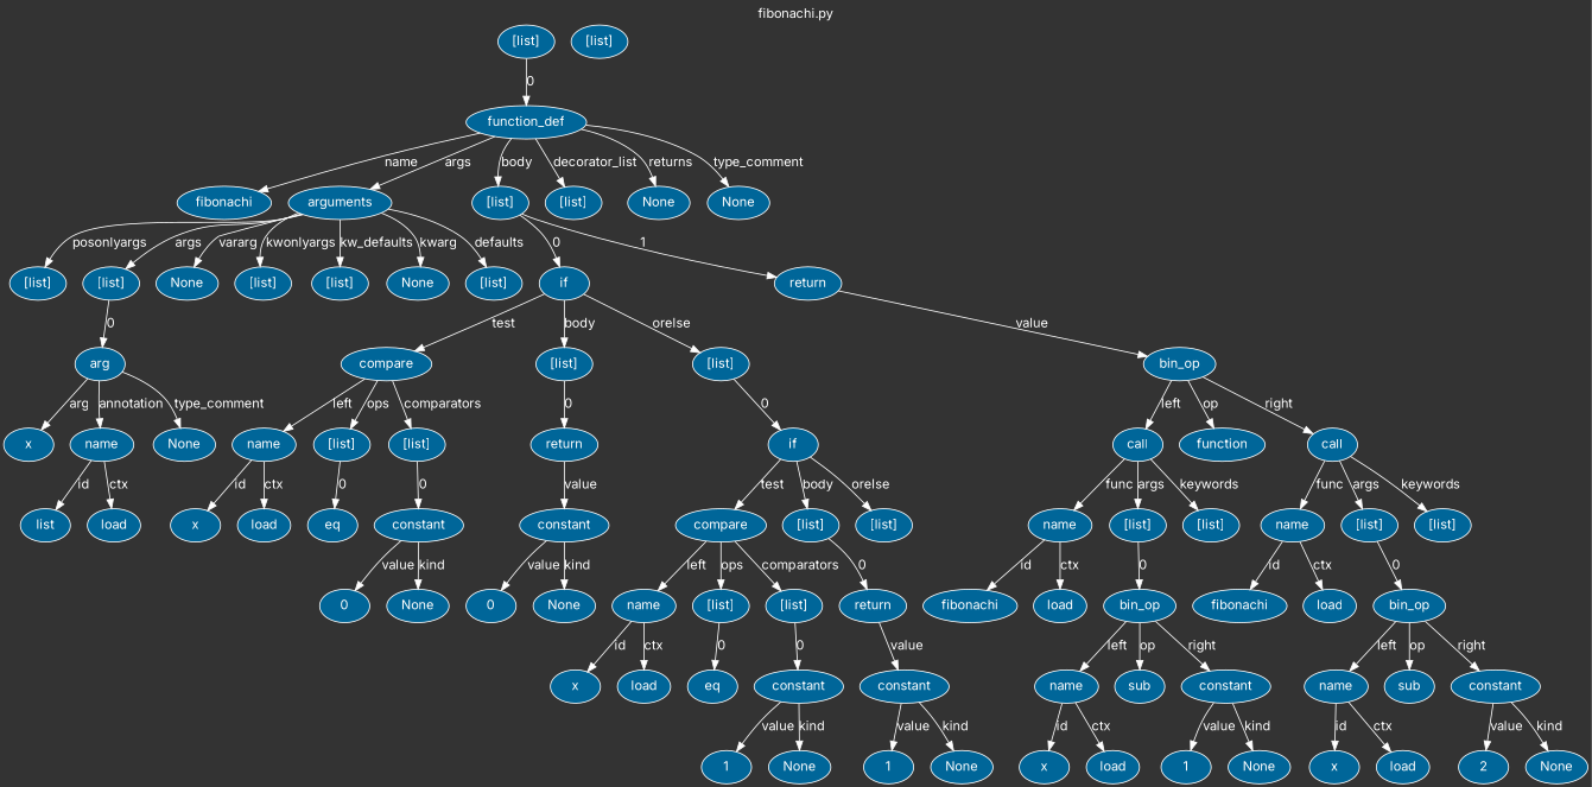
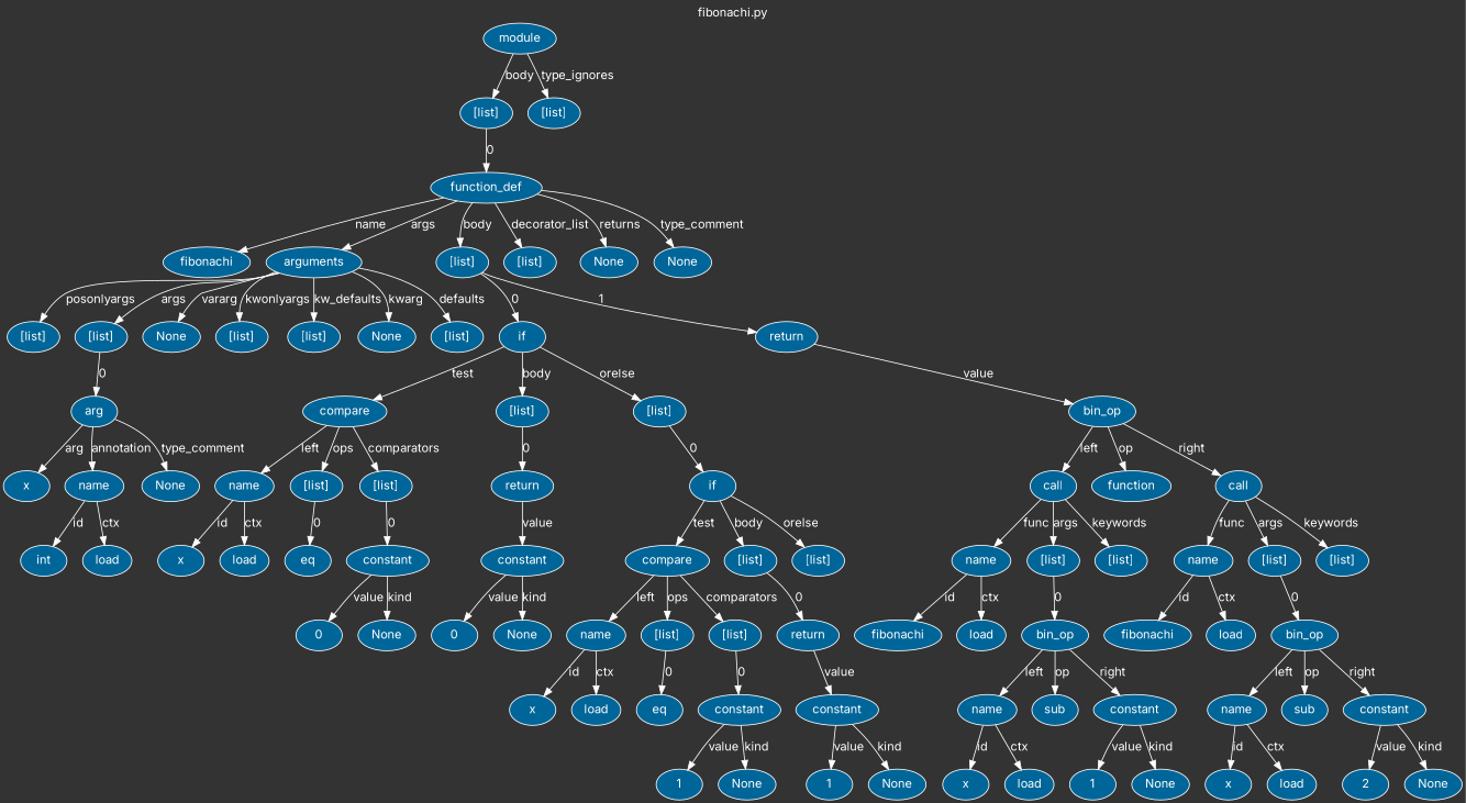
  digraph {
    bgcolor="#333333"
    fontcolor=white
    fontname=Inter
    label="fibonachi.py"
    labelloc=t
    node [color=white fillcolor="#006699" fontcolor=white fontname=Inter style=filled]
    edge [color=white fontcolor=white fontname=Inter]
+   n1 [label=module]
    n2 [label="[list]"]
    n3 [label="[list]"]
    n4 [label=function_def]
    n5 [label=fibonachi]
    n6 [label=arguments]
    n7 [label="[list]"]
    n8 [label="[list]"]
    n9 [label=None]
    n10 [label=None]
    n11 [label="[list]"]
    n12 [label="[list]"]
    n13 [label=None]
    n14 [label="[list]"]
    n15 [label="[list]"]
    n16 [label=None]
    n17 [label="[list]"]
    n18 [label=if]
    n19 [label=return]
    n20 [label=arg]
    n21 [label=x]
    n22 [label=name]
    n23 [label=None]
-   n24 [label=list]
+   n24 [label=int]
    n25 [label=load]
    n26 [label=compare]
    n27 [label="[list]"]
    n28 [label="[list]"]
    n29 [label=bin_op]
    n30 [label=name]
    n31 [label="[list]"]
    n32 [label="[list]"]
    n33 [label=return]
    n34 [label=if]
    n35 [label=x]
    n36 [label=load]
    n37 [label=eq]
    n38 [label=constant]
    n39 [label=0]
    n40 [label=None]
    n41 [label=constant]
    n42 [label=0]
    n43 [label=None]
    n44 [label=compare]
    n45 [label="[list]"]
    n46 [label="[list]"]
    n47 [label=name]
    n48 [label="[list]"]
    n49 [label="[list]"]
    n50 [label=return]
    n51 [label=x]
    n52 [label=load]
    n53 [label=eq]
    n54 [label=constant]
    n55 [label=1]
    n56 [label=None]
    n57 [label=constant]
    n58 [label=1]
    n59 [label=None]
    n60 [label=call]
    n61 [label=function]
    n62 [label=call]
    n63 [label=name]
    n64 [label="[list]"]
    n65 [label="[list]"]
    n66 [label=name]
    n67 [label="[list]"]
    n68 [label="[list]"]
    n69 [label=fibonachi]
    n70 [label=load]
    n71 [label=bin_op]
    n72 [label=name]
    n73 [label=sub]
    n74 [label=constant]
    n75 [label=x]
    n76 [label=load]
    n77 [label=1]
    n78 [label=None]
    n79 [label=fibonachi]
    n80 [label=load]
    n81 [label=bin_op]
    n82 [label=name]
    n83 [label=sub]
    n84 [label=constant]
    n85 [label=x]
    n86 [label=load]
    n87 [label=2]
    n88 [label=None]
+   n1 -> n2 [label=body]
+   n1 -> n3 [label=type_ignores]
    n2 -> n4 [label=0]
    n4 -> n5 [label=name]
    n4 -> n6 [label=args]
    n4 -> n7 [label=body]
    n4 -> n8 [label=decorator_list]
    n4 -> n9 [label=returns]
    n4 -> n10 [label=type_comment]
    n6 -> n11 [label=posonlyargs]
    n6 -> n12 [label=args]
    n6 -> n13 [label=vararg]
    n6 -> n14 [label=kwonlyargs]
    n6 -> n15 [label=kw_defaults]
    n6 -> n16 [label=kwarg]
    n6 -> n17 [label=defaults]
    n7 -> n18 [label=0]
    n7 -> n19 [label=1]
    n12 -> n20 [label=0]
    n18 -> n26 [label=test]
    n18 -> n27 [label=body]
    n18 -> n28 [label=orelse]
    n19 -> n29 [label=value]
    n20 -> n21 [label=arg]
    n20 -> n22 [label=annotation]
    n20 -> n23 [label=type_comment]
    n22 -> n24 [label=id]
    n22 -> n25 [label=ctx]
    n26 -> n30 [label=left]
    n26 -> n31 [label=ops]
    n26 -> n32 [label=comparators]
    n27 -> n33 [label=0]
    n28 -> n34 [label=0]
    n29 -> n60 [label=left]
    n29 -> n61 [label=op]
    n29 -> n62 [label=right]
    n30 -> n35 [label=id]
    n30 -> n36 [label=ctx]
    n31 -> n37 [label=0]
    n32 -> n38 [label=0]
    n33 -> n41 [label=value]
    n34 -> n44 [label=test]
    n34 -> n45 [label=body]
    n34 -> n46 [label=orelse]
    n38 -> n39 [label=value]
    n38 -> n40 [label=kind]
    n41 -> n42 [label=value]
    n41 -> n43 [label=kind]
    n44 -> n47 [label=left]
    n44 -> n48 [label=ops]
    n44 -> n49 [label=comparators]
    n45 -> n50 [label=0]
    n47 -> n51 [label=id]
    n47 -> n52 [label=ctx]
    n48 -> n53 [label=0]
    n49 -> n54 [label=0]
    n50 -> n57 [label=value]
    n54 -> n55 [label=value]
    n54 -> n56 [label=kind]
    n57 -> n58 [label=value]
    n57 -> n59 [label=kind]
    n60 -> n63 [label=func]
    n60 -> n64 [label=args]
    n60 -> n65 [label=keywords]
    n62 -> n66 [label=func]
    n62 -> n67 [label=args]
    n62 -> n68 [label=keywords]
    n63 -> n69 [label=id]
    n63 -> n70 [label=ctx]
    n64 -> n71 [label=0]
    n66 -> n79 [label=id]
    n66 -> n80 [label=ctx]
    n67 -> n81 [label=0]
    n71 -> n72 [label=left]
    n71 -> n73 [label=op]
    n71 -> n74 [label=right]
    n72 -> n75 [label=id]
    n72 -> n76 [label=ctx]
    n74 -> n77 [label=value]
    n74 -> n78 [label=kind]
    n81 -> n82 [label=left]
    n81 -> n83 [label=op]
    n81 -> n84 [label=right]
    n82 -> n85 [label=id]
    n82 -> n86 [label=ctx]
    n84 -> n87 [label=value]
    n84 -> n88 [label=kind]
  }
